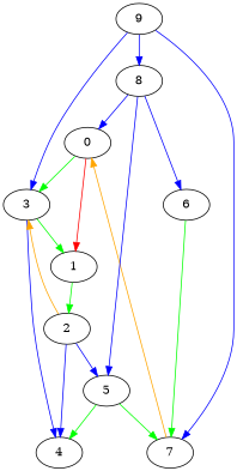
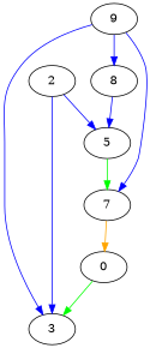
  digraph {
    edge [color=blue]
    0
    3
-   1
-   6
    7
-   4
    2
    5
    8
    9
    0 -> 3 [color=green]
-   0 -> 1 [color=red]
-   3 -> 1 [color=green]
-   3 -> 4
-   1 -> 2 [color=green]
-   6 -> 7 [color=green]
    7 -> 0 [color=orange]
-   2 -> 3 [color=orange]
-   2 -> 4
+   2 -> 3
    2 -> 5
    5 -> 7 [color=green]
-   5 -> 4 [color=green]
-   8 -> 0
-   8 -> 6
    8 -> 5
    9 -> 3
    9 -> 7
    9 -> 8
  }
